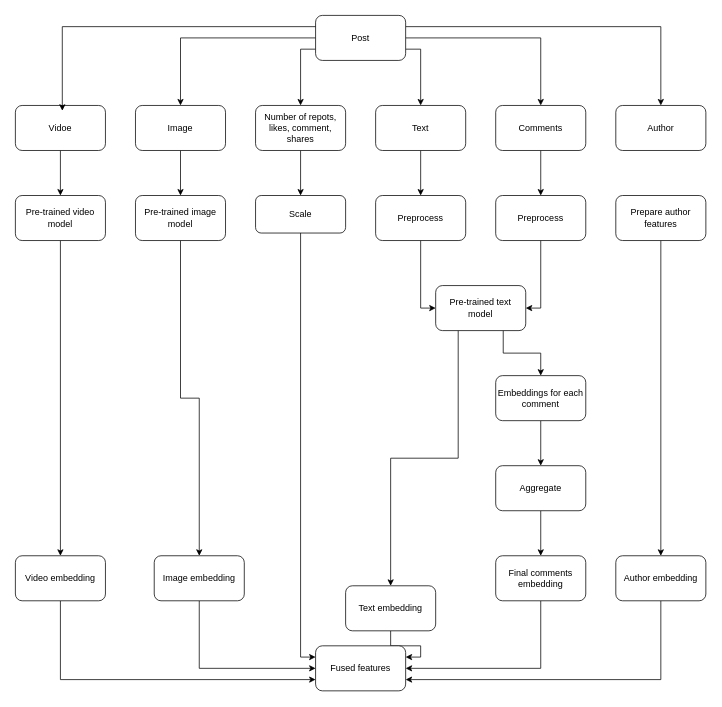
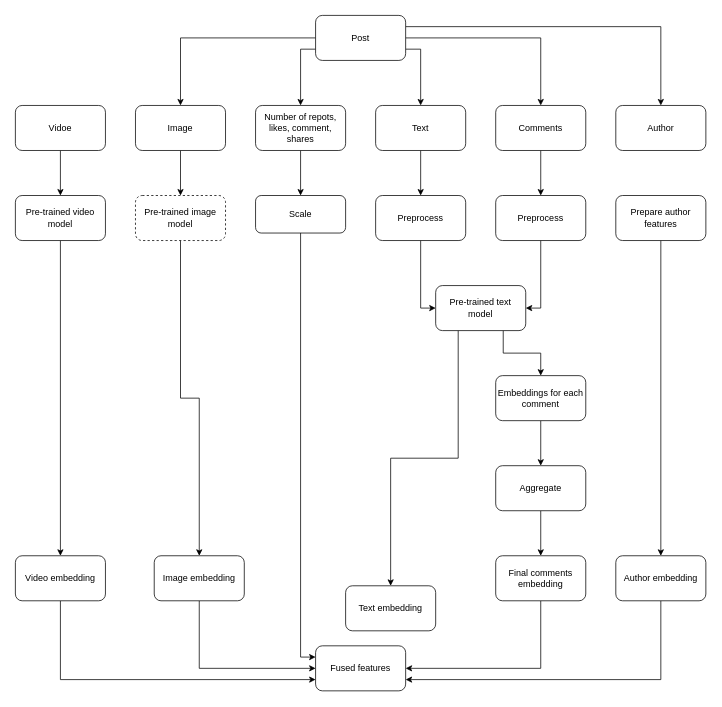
  <mxCell id="0" />
  <mxCell id="1" parent="0" />
  <mxCell id="2" style="edgeStyle=orthogonalEdgeStyle;rounded=0;orthogonalLoop=1;jettySize=auto;html=1;exitX=0;exitY=0.5;exitDx=0;exitDy=0;entryX=0.5;entryY=0;entryDx=0;entryDy=0;" edge="1" parent="1" source="7" target="11"><mxGeometry relative="1" as="geometry" /></mxCell>
  <mxCell id="3" style="edgeStyle=orthogonalEdgeStyle;rounded=0;orthogonalLoop=1;jettySize=auto;html=1;exitX=0;exitY=0.75;exitDx=0;exitDy=0;" edge="1" parent="1" source="7" target="13"><mxGeometry relative="1" as="geometry" /></mxCell>
  <mxCell id="4" style="edgeStyle=orthogonalEdgeStyle;rounded=0;orthogonalLoop=1;jettySize=auto;html=1;exitX=1;exitY=0.75;exitDx=0;exitDy=0;entryX=0.5;entryY=0;entryDx=0;entryDy=0;" edge="1" parent="1" source="7" target="15"><mxGeometry relative="1" as="geometry" /></mxCell>
  <mxCell id="5" style="edgeStyle=orthogonalEdgeStyle;rounded=0;orthogonalLoop=1;jettySize=auto;html=1;exitX=1;exitY=0.5;exitDx=0;exitDy=0;entryX=0.5;entryY=0;entryDx=0;entryDy=0;" edge="1" parent="1" source="7" target="17"><mxGeometry relative="1" as="geometry" /></mxCell>
  <mxCell id="6" style="edgeStyle=orthogonalEdgeStyle;rounded=0;orthogonalLoop=1;jettySize=auto;html=1;exitX=1;exitY=0.25;exitDx=0;exitDy=0;entryX=0.5;entryY=0;entryDx=0;entryDy=0;" edge="1" parent="1" source="7" target="18"><mxGeometry relative="1" as="geometry" /></mxCell>
  <mxCell id="7" value="Post" style="rounded=1;whiteSpace=wrap;html=1;" parent="1" vertex="1"><mxGeometry x="420" y="20" width="120" height="60" as="geometry" /></mxCell>
  <mxCell id="8" style="edgeStyle=orthogonalEdgeStyle;rounded=0;orthogonalLoop=1;jettySize=auto;html=1;exitX=0.5;exitY=1;exitDx=0;exitDy=0;entryX=0.5;entryY=0;entryDx=0;entryDy=0;" edge="1" parent="1" source="9" target="21"><mxGeometry relative="1" as="geometry" /></mxCell>
  <mxCell id="9" value="Vidoe" style="rounded=1;whiteSpace=wrap;html=1;" parent="1" vertex="1"><mxGeometry x="20" y="140" width="120" height="60" as="geometry" /></mxCell>
  <mxCell id="10" style="edgeStyle=orthogonalEdgeStyle;rounded=0;orthogonalLoop=1;jettySize=auto;html=1;exitX=0.5;exitY=1;exitDx=0;exitDy=0;entryX=0.5;entryY=0;entryDx=0;entryDy=0;" edge="1" parent="1" source="11" target="23"><mxGeometry relative="1" as="geometry" /></mxCell>
  <mxCell id="11" value="Image" style="rounded=1;whiteSpace=wrap;html=1;" parent="1" vertex="1"><mxGeometry x="180" y="140" width="120" height="60" as="geometry" /></mxCell>
  <mxCell id="12" style="edgeStyle=orthogonalEdgeStyle;rounded=0;orthogonalLoop=1;jettySize=auto;html=1;exitX=0.5;exitY=1;exitDx=0;exitDy=0;entryX=0.5;entryY=0;entryDx=0;entryDy=0;" edge="1" parent="1" source="13" target="27"><mxGeometry relative="1" as="geometry" /></mxCell>
  <mxCell id="13" value="Number of repots, likes, comment, shares" style="rounded=1;whiteSpace=wrap;html=1;" parent="1" vertex="1"><mxGeometry x="340" y="140" width="120" height="60" as="geometry" /></mxCell>
  <mxCell id="14" style="edgeStyle=orthogonalEdgeStyle;rounded=0;orthogonalLoop=1;jettySize=auto;html=1;exitX=0.5;exitY=1;exitDx=0;exitDy=0;entryX=0.5;entryY=0;entryDx=0;entryDy=0;" edge="1" parent="1" source="15" target="25"><mxGeometry relative="1" as="geometry" /></mxCell>
  <mxCell id="15" value="Text" style="rounded=1;whiteSpace=wrap;html=1;" vertex="1" parent="1"><mxGeometry x="500" y="140" width="120" height="60" as="geometry" /></mxCell>
  <mxCell id="16" style="edgeStyle=orthogonalEdgeStyle;rounded=0;orthogonalLoop=1;jettySize=auto;html=1;exitX=0.5;exitY=1;exitDx=0;exitDy=0;" edge="1" parent="1" source="17" target="29"><mxGeometry relative="1" as="geometry" /></mxCell>
  <mxCell id="17" value="Comments" style="rounded=1;whiteSpace=wrap;html=1;" vertex="1" parent="1"><mxGeometry x="660" y="140" width="120" height="60" as="geometry" /></mxCell>
  <mxCell id="18" value="Author" style="rounded=1;whiteSpace=wrap;html=1;" vertex="1" parent="1"><mxGeometry x="820" y="140" width="120" height="60" as="geometry" /></mxCell>
- <mxCell id="19" style="edgeStyle=orthogonalEdgeStyle;rounded=0;orthogonalLoop=1;jettySize=auto;html=1;exitX=0;exitY=0.25;exitDx=0;exitDy=0;entryX=0.521;entryY=0.117;entryDx=0;entryDy=0;entryPerimeter=0;" edge="1" parent="1" source="7" target="9"><mxGeometry relative="1" as="geometry" /></mxCell>
  <mxCell id="20" style="edgeStyle=orthogonalEdgeStyle;rounded=0;orthogonalLoop=1;jettySize=auto;html=1;exitX=0.5;exitY=1;exitDx=0;exitDy=0;" edge="1" parent="1" source="21" target="48"><mxGeometry relative="1" as="geometry" /></mxCell>
  <mxCell id="21" value="Pre-trained video model" style="rounded=1;whiteSpace=wrap;html=1;" vertex="1" parent="1"><mxGeometry x="20" y="260" width="120" height="60" as="geometry" /></mxCell>
  <mxCell id="22" style="edgeStyle=orthogonalEdgeStyle;rounded=0;orthogonalLoop=1;jettySize=auto;html=1;exitX=0.5;exitY=1;exitDx=0;exitDy=0;" edge="1" parent="1" source="23" target="46"><mxGeometry relative="1" as="geometry" /></mxCell>
- <mxCell id="23" value="Pre-trained image model" style="rounded=1;whiteSpace=wrap;html=1;" vertex="1" parent="1"><mxGeometry x="180" y="260" width="120" height="60" as="geometry" /></mxCell>
+ <mxCell id="23" value="Pre-trained image model" style="rounded=1;whiteSpace=wrap;html=1;dashed=1;" vertex="1" parent="1"><mxGeometry x="180" y="260" width="120" height="60" as="geometry" /></mxCell>
  <mxCell id="24" style="edgeStyle=orthogonalEdgeStyle;rounded=0;orthogonalLoop=1;jettySize=auto;html=1;exitX=0.5;exitY=1;exitDx=0;exitDy=0;entryX=0;entryY=0.5;entryDx=0;entryDy=0;" edge="1" parent="1" source="25" target="34"><mxGeometry relative="1" as="geometry" /></mxCell>
  <mxCell id="25" value="Preprocess" style="rounded=1;whiteSpace=wrap;html=1;" vertex="1" parent="1"><mxGeometry x="500" y="260" width="120" height="60" as="geometry" /></mxCell>
  <mxCell id="26" style="edgeStyle=orthogonalEdgeStyle;rounded=0;orthogonalLoop=1;jettySize=auto;html=1;exitX=0.5;exitY=1;exitDx=0;exitDy=0;entryX=0;entryY=0.25;entryDx=0;entryDy=0;" edge="1" parent="1" source="27" target="49"><mxGeometry relative="1" as="geometry" /></mxCell>
  <mxCell id="27" value="Scale" style="rounded=1;whiteSpace=wrap;html=1;" vertex="1" parent="1"><mxGeometry x="340" y="260" width="120" height="50" as="geometry" /></mxCell>
  <mxCell id="28" style="edgeStyle=orthogonalEdgeStyle;rounded=0;orthogonalLoop=1;jettySize=auto;html=1;exitX=0.5;exitY=1;exitDx=0;exitDy=0;entryX=1;entryY=0.5;entryDx=0;entryDy=0;" edge="1" parent="1" source="29" target="34"><mxGeometry relative="1" as="geometry" /></mxCell>
  <mxCell id="29" value="Preprocess" style="rounded=1;whiteSpace=wrap;html=1;" vertex="1" parent="1"><mxGeometry x="660" y="260" width="120" height="60" as="geometry" /></mxCell>
  <mxCell id="30" style="edgeStyle=orthogonalEdgeStyle;rounded=0;orthogonalLoop=1;jettySize=auto;html=1;exitX=0.5;exitY=1;exitDx=0;exitDy=0;entryX=0.5;entryY=0;entryDx=0;entryDy=0;" edge="1" parent="1" source="31" target="42"><mxGeometry relative="1" as="geometry" /></mxCell>
  <mxCell id="31" value="Prepare author features" style="rounded=1;whiteSpace=wrap;html=1;" vertex="1" parent="1"><mxGeometry x="820" y="260" width="120" height="60" as="geometry" /></mxCell>
  <mxCell id="32" style="edgeStyle=orthogonalEdgeStyle;rounded=0;orthogonalLoop=1;jettySize=auto;html=1;exitX=0.75;exitY=1;exitDx=0;exitDy=0;entryX=0.5;entryY=0;entryDx=0;entryDy=0;" edge="1" parent="1" source="34" target="36"><mxGeometry relative="1" as="geometry" /></mxCell>
  <mxCell id="33" style="edgeStyle=orthogonalEdgeStyle;rounded=0;orthogonalLoop=1;jettySize=auto;html=1;exitX=0.25;exitY=1;exitDx=0;exitDy=0;entryX=0.5;entryY=0;entryDx=0;entryDy=0;" edge="1" parent="1" source="34" target="44"><mxGeometry relative="1" as="geometry" /></mxCell>
  <mxCell id="34" value="Pre-trained text model" style="rounded=1;whiteSpace=wrap;html=1;" vertex="1" parent="1"><mxGeometry x="580" y="380" width="120" height="60" as="geometry" /></mxCell>
  <mxCell id="35" style="edgeStyle=orthogonalEdgeStyle;rounded=0;orthogonalLoop=1;jettySize=auto;html=1;exitX=0.5;exitY=1;exitDx=0;exitDy=0;entryX=0.5;entryY=0;entryDx=0;entryDy=0;" edge="1" parent="1" source="36" target="38"><mxGeometry relative="1" as="geometry" /></mxCell>
  <mxCell id="36" value="Embeddings for each comment" style="rounded=1;whiteSpace=wrap;html=1;" vertex="1" parent="1"><mxGeometry x="660" y="500" width="120" height="60" as="geometry" /></mxCell>
  <mxCell id="37" style="edgeStyle=orthogonalEdgeStyle;rounded=0;orthogonalLoop=1;jettySize=auto;html=1;exitX=0.5;exitY=1;exitDx=0;exitDy=0;entryX=0.5;entryY=0;entryDx=0;entryDy=0;" edge="1" parent="1" source="38" target="40"><mxGeometry relative="1" as="geometry" /></mxCell>
  <mxCell id="38" value="Aggregate" style="rounded=1;whiteSpace=wrap;html=1;" vertex="1" parent="1"><mxGeometry x="660" y="620" width="120" height="60" as="geometry" /></mxCell>
  <mxCell id="39" style="edgeStyle=orthogonalEdgeStyle;rounded=0;orthogonalLoop=1;jettySize=auto;html=1;exitX=0.5;exitY=1;exitDx=0;exitDy=0;entryX=1;entryY=0.5;entryDx=0;entryDy=0;" edge="1" parent="1" source="40" target="49"><mxGeometry relative="1" as="geometry" /></mxCell>
  <mxCell id="40" value="Final comments embedding" style="rounded=1;whiteSpace=wrap;html=1;" vertex="1" parent="1"><mxGeometry x="660" y="740" width="120" height="60" as="geometry" /></mxCell>
  <mxCell id="41" style="edgeStyle=orthogonalEdgeStyle;rounded=0;orthogonalLoop=1;jettySize=auto;html=1;exitX=0.5;exitY=1;exitDx=0;exitDy=0;entryX=1;entryY=0.75;entryDx=0;entryDy=0;" edge="1" parent="1" source="42" target="49"><mxGeometry relative="1" as="geometry" /></mxCell>
  <mxCell id="42" value="Author embedding" style="rounded=1;whiteSpace=wrap;html=1;" vertex="1" parent="1"><mxGeometry x="820" y="740" width="120" height="60" as="geometry" /></mxCell>
- <mxCell id="43" style="edgeStyle=orthogonalEdgeStyle;rounded=0;orthogonalLoop=1;jettySize=auto;html=1;exitX=0.5;exitY=1;exitDx=0;exitDy=0;entryX=1;entryY=0.25;entryDx=0;entryDy=0;" edge="1" parent="1" source="44" target="49"><mxGeometry relative="1" as="geometry" /></mxCell>
  <mxCell id="44" value="Text embedding" style="rounded=1;whiteSpace=wrap;html=1;" vertex="1" parent="1"><mxGeometry x="460" y="780" width="120" height="60" as="geometry" /></mxCell>
  <mxCell id="45" style="edgeStyle=orthogonalEdgeStyle;rounded=0;orthogonalLoop=1;jettySize=auto;html=1;exitX=0.5;exitY=1;exitDx=0;exitDy=0;entryX=0;entryY=0.5;entryDx=0;entryDy=0;" edge="1" parent="1" source="46" target="49"><mxGeometry relative="1" as="geometry" /></mxCell>
  <mxCell id="46" value="Image embedding" style="rounded=1;whiteSpace=wrap;html=1;" vertex="1" parent="1"><mxGeometry x="205" y="740" width="120" height="60" as="geometry" /></mxCell>
  <mxCell id="47" style="edgeStyle=orthogonalEdgeStyle;rounded=0;orthogonalLoop=1;jettySize=auto;html=1;exitX=0.5;exitY=1;exitDx=0;exitDy=0;entryX=0;entryY=0.75;entryDx=0;entryDy=0;" edge="1" parent="1" source="48" target="49"><mxGeometry relative="1" as="geometry" /></mxCell>
  <mxCell id="48" value="Video embedding" style="rounded=1;whiteSpace=wrap;html=1;" vertex="1" parent="1"><mxGeometry x="20" y="740" width="120" height="60" as="geometry" /></mxCell>
  <mxCell id="49" value="Fused features" style="rounded=1;whiteSpace=wrap;html=1;" vertex="1" parent="1"><mxGeometry x="420" y="860" width="120" height="60" as="geometry" /></mxCell>
